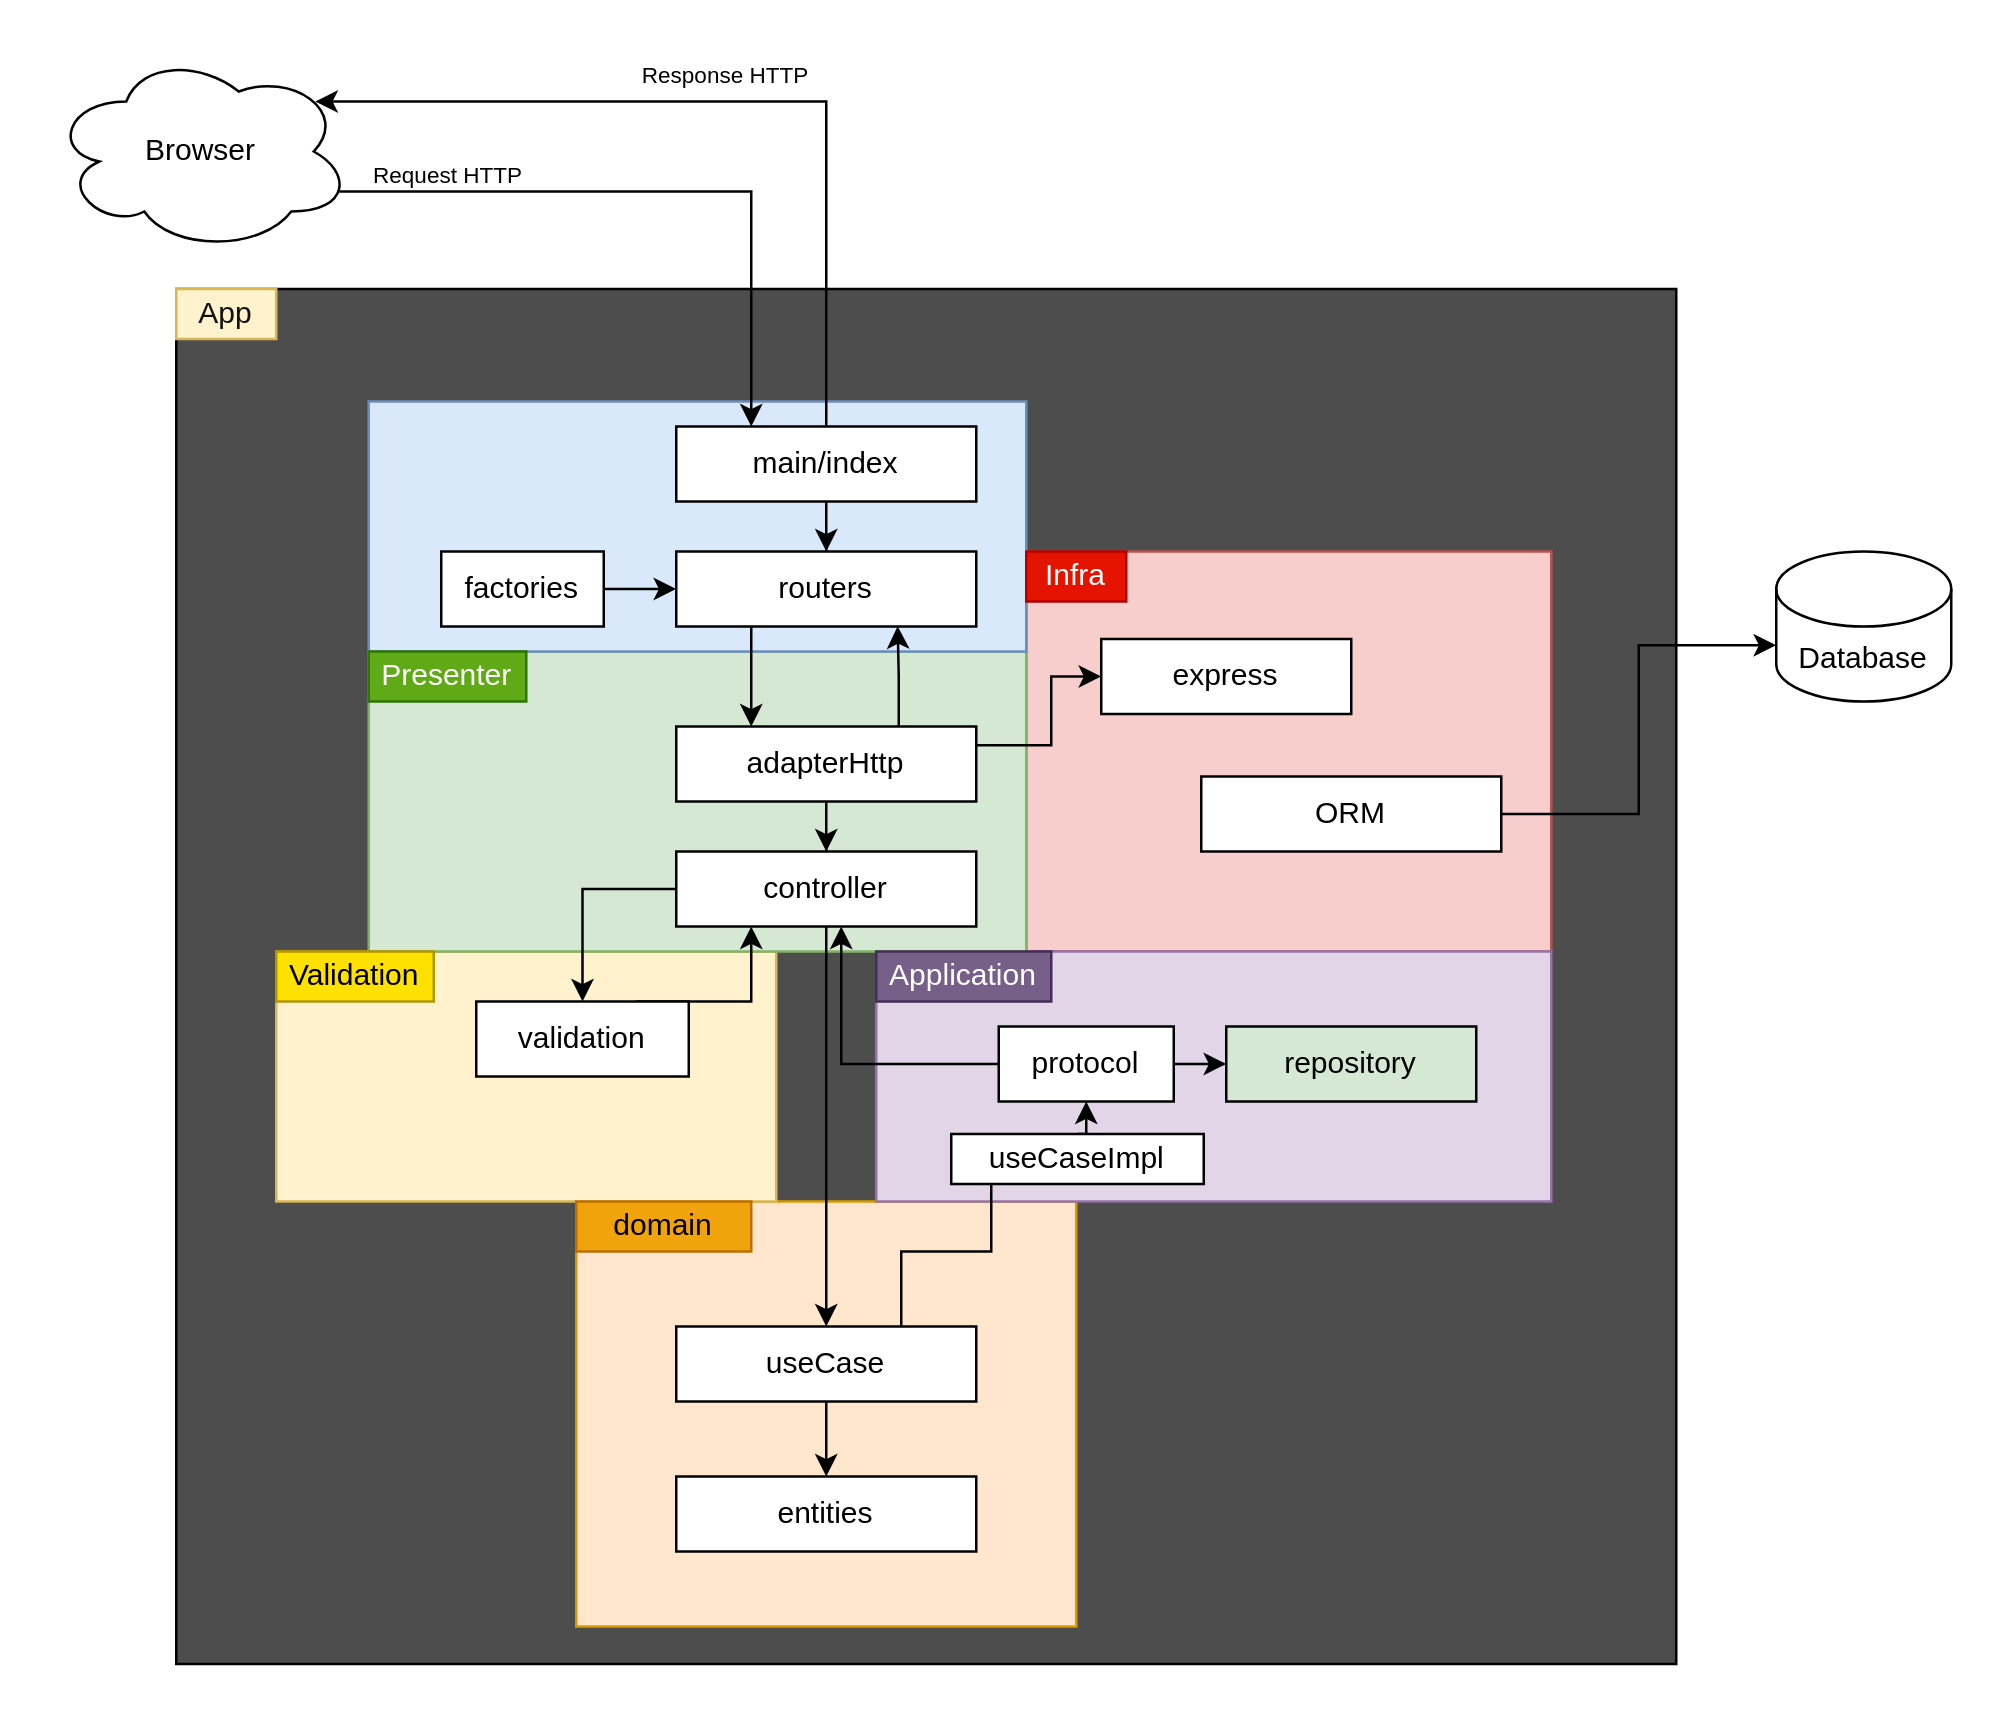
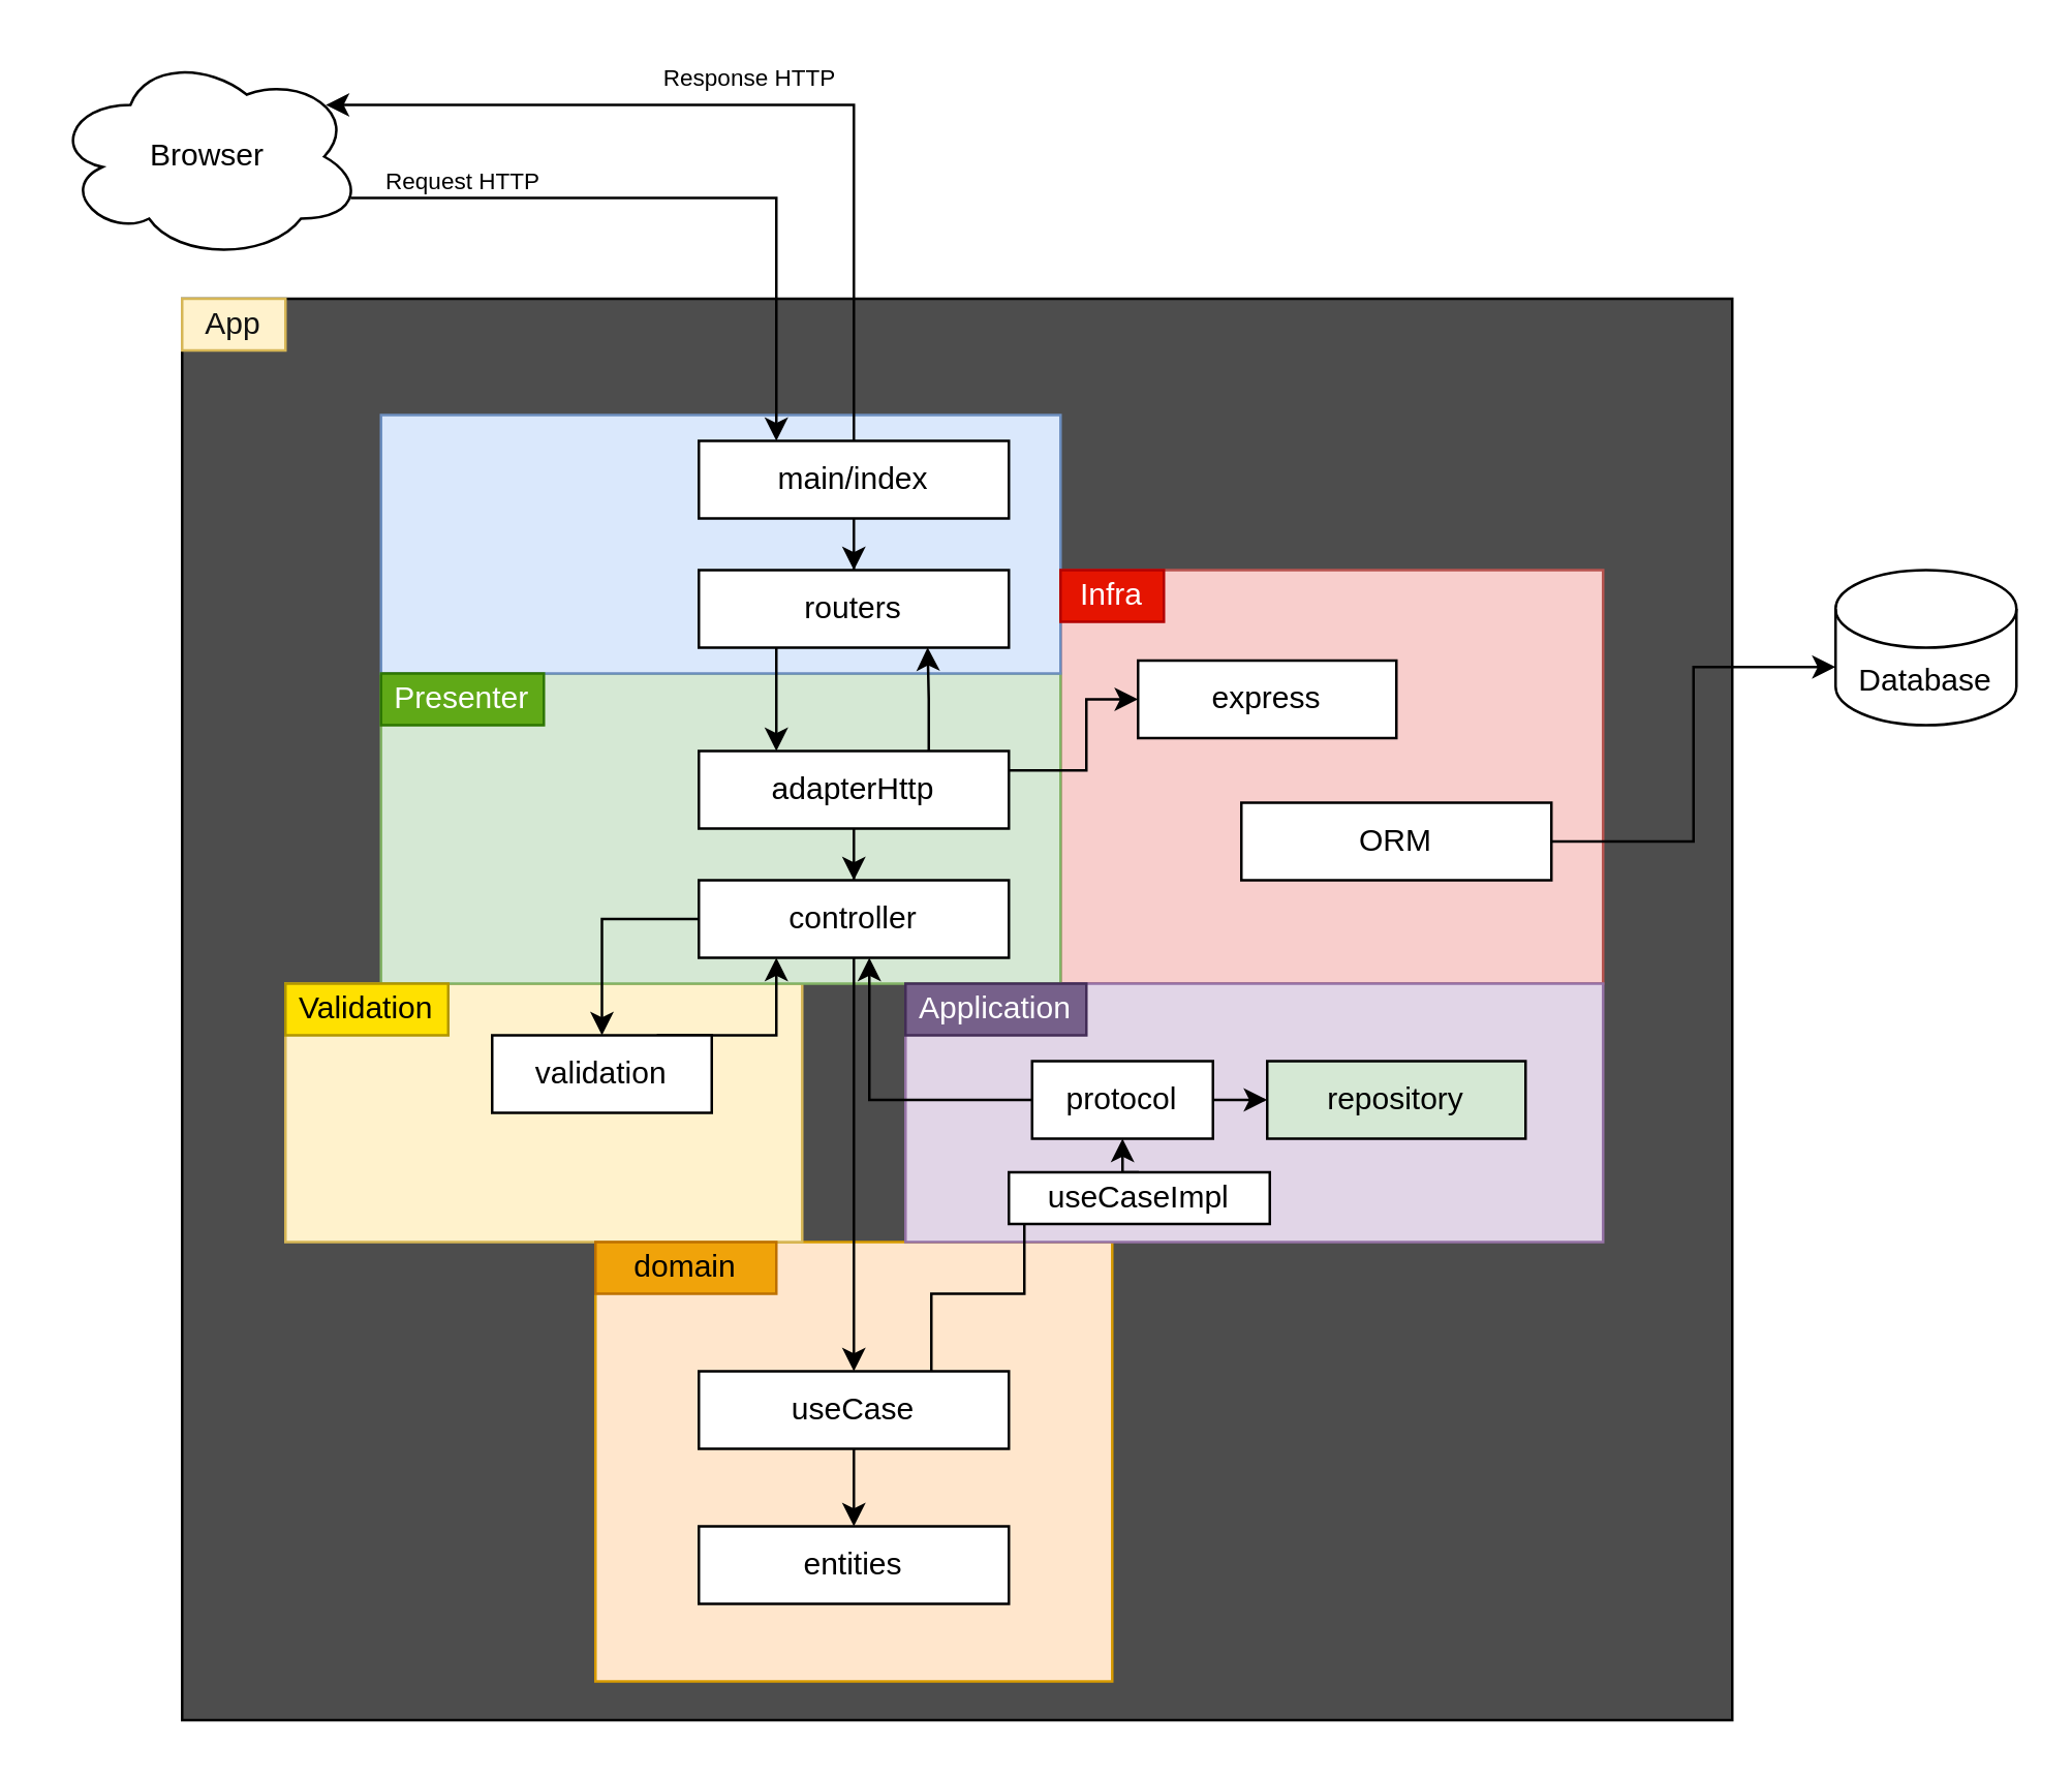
  <mxCell id="0" />
  <mxCell id="1" parent="0" />
  <mxCell id="2" value="" style="rounded=0;whiteSpace=wrap;html=1;fillColor=#4D4D4D;" parent="1" vertex="1"><mxGeometry x="70" y="115" width="600" height="550" as="geometry" /></mxCell>
  <mxCell id="3" value="" style="rounded=0;whiteSpace=wrap;html=1;strokeColor=#d79b00;fillColor=#ffe6cc;" parent="1" vertex="1"><mxGeometry x="230" y="480" width="200" height="170" as="geometry" /></mxCell>
  <mxCell id="4" value="" style="rounded=0;whiteSpace=wrap;html=1;strokeColor=#b85450;fillColor=#f8cecc;" parent="1" vertex="1"><mxGeometry x="410" y="220" width="210" height="160" as="geometry" /></mxCell>
  <mxCell id="5" value="" style="rounded=0;whiteSpace=wrap;html=1;strokeColor=#9673a6;fillColor=#e1d5e7;" parent="1" vertex="1"><mxGeometry x="350" y="380" width="270" height="100" as="geometry" /></mxCell>
  <mxCell id="6" value="" style="rounded=0;whiteSpace=wrap;html=1;strokeColor=#d6b656;fillColor=#fff2cc;" parent="1" vertex="1"><mxGeometry x="110" y="380" width="200" height="100" as="geometry" /></mxCell>
  <mxCell id="7" value="" style="rounded=0;whiteSpace=wrap;html=1;strokeColor=#82b366;fillColor=#d5e8d4;" parent="1" vertex="1"><mxGeometry x="147" y="260" width="263" height="120" as="geometry" /></mxCell>
  <mxCell id="8" value="" style="rounded=0;whiteSpace=wrap;html=1;strokeColor=#6c8ebf;fillColor=#dae8fc;" parent="1" vertex="1"><mxGeometry x="147" y="160" width="263" height="100" as="geometry" /></mxCell>
  <mxCell id="9" style="edgeStyle=orthogonalEdgeStyle;rounded=0;orthogonalLoop=1;jettySize=auto;html=1;exitX=0.96;exitY=0.7;exitDx=0;exitDy=0;exitPerimeter=0;entryX=0.25;entryY=0;entryDx=0;entryDy=0;" parent="1" source="10" target="14" edge="1"><mxGeometry relative="1" as="geometry"><Array as="points"><mxPoint x="300" y="76" /></Array></mxGeometry></mxCell>
  <mxCell id="10" value="Browser" style="ellipse;shape=cloud;whiteSpace=wrap;html=1;" parent="1" vertex="1"><mxGeometry x="20" y="20" width="120" height="80" as="geometry" /></mxCell>
  <mxCell id="11" value="Request HTTP" style="text;html=1;strokeColor=none;fillColor=none;align=center;verticalAlign=middle;whiteSpace=wrap;rounded=0;fontSize=9;" parent="1" vertex="1"><mxGeometry x="138.5" y="60" width="80" height="20" as="geometry" /></mxCell>
  <mxCell id="12" style="edgeStyle=orthogonalEdgeStyle;rounded=0;orthogonalLoop=1;jettySize=auto;html=1;entryX=0.5;entryY=0;entryDx=0;entryDy=0;" parent="1" source="14" target="18" edge="1"><mxGeometry relative="1" as="geometry" /></mxCell>
  <mxCell id="13" style="edgeStyle=orthogonalEdgeStyle;rounded=0;orthogonalLoop=1;jettySize=auto;html=1;entryX=0.88;entryY=0.25;entryDx=0;entryDy=0;entryPerimeter=0;fontSize=9;exitX=0.5;exitY=0;exitDx=0;exitDy=0;" parent="1" source="14" target="10" edge="1"><mxGeometry relative="1" as="geometry"><Array as="points"><mxPoint x="330" y="40" /></Array></mxGeometry></mxCell>
  <mxCell id="14" value="main/index" style="rounded=0;whiteSpace=wrap;html=1;" parent="1" vertex="1"><mxGeometry x="270" y="170" width="120" height="30" as="geometry" /></mxCell>
  <mxCell id="15" value="App" style="text;html=1;align=center;verticalAlign=middle;whiteSpace=wrap;rounded=0;strokeColor=#d6b656;fillColor=#fff2cc;fontColor=#121212;" parent="1" vertex="1"><mxGeometry x="70" y="115" width="40" height="20" as="geometry" /></mxCell>
  <mxCell id="16" style="edgeStyle=orthogonalEdgeStyle;rounded=0;orthogonalLoop=1;jettySize=auto;html=1;exitX=0.25;exitY=1;exitDx=0;exitDy=0;entryX=0.25;entryY=0;entryDx=0;entryDy=0;" parent="1" source="18" target="21" edge="1"><mxGeometry relative="1" as="geometry" /></mxCell>
  <mxCell id="17" style="edgeStyle=orthogonalEdgeStyle;rounded=0;orthogonalLoop=1;jettySize=auto;html=1;entryX=0;entryY=0.5;entryDx=0;entryDy=0;exitX=1;exitY=0.25;exitDx=0;exitDy=0;" parent="1" source="21" target="38" edge="1"><mxGeometry relative="1" as="geometry"><Array as="points"><mxPoint x="420" y="298" /><mxPoint x="420" y="270" /></Array></mxGeometry></mxCell>
  <mxCell id="18" value="routers" style="rounded=0;whiteSpace=wrap;html=1;" parent="1" vertex="1"><mxGeometry x="270" y="220" width="120" height="30" as="geometry" /></mxCell>
  <mxCell id="19" style="edgeStyle=orthogonalEdgeStyle;rounded=0;orthogonalLoop=1;jettySize=auto;html=1;" parent="1" source="21" target="24" edge="1"><mxGeometry relative="1" as="geometry" /></mxCell>
  <mxCell id="20" style="edgeStyle=orthogonalEdgeStyle;rounded=0;orthogonalLoop=1;jettySize=auto;html=1;entryX=0.738;entryY=0.997;entryDx=0;entryDy=0;entryPerimeter=0;exitX=0.722;exitY=0.02;exitDx=0;exitDy=0;exitPerimeter=0;" parent="1" source="21" target="18" edge="1"><mxGeometry relative="1" as="geometry"><Array as="points"><mxPoint x="359" y="291" /><mxPoint x="359" y="270" /><mxPoint x="359" y="270" /></Array></mxGeometry></mxCell>
  <mxCell id="21" value="adapterHttp" style="rounded=0;whiteSpace=wrap;html=1;" parent="1" vertex="1"><mxGeometry x="270" y="290" width="120" height="30" as="geometry" /></mxCell>
  <mxCell id="22" style="edgeStyle=orthogonalEdgeStyle;rounded=0;orthogonalLoop=1;jettySize=auto;html=1;entryX=0.5;entryY=0;entryDx=0;entryDy=0;exitX=0;exitY=0.5;exitDx=0;exitDy=0;" parent="1" source="24" target="26" edge="1"><mxGeometry relative="1" as="geometry" /></mxCell>
  <mxCell id="23" style="edgeStyle=orthogonalEdgeStyle;rounded=0;orthogonalLoop=1;jettySize=auto;html=1;" parent="1" source="24" target="28" edge="1"><mxGeometry relative="1" as="geometry" /></mxCell>
  <mxCell id="24" value="controller" style="rounded=0;whiteSpace=wrap;html=1;" parent="1" vertex="1"><mxGeometry x="270" y="340" width="120" height="30" as="geometry" /></mxCell>
  <mxCell id="25" style="edgeStyle=orthogonalEdgeStyle;rounded=0;orthogonalLoop=1;jettySize=auto;html=1;entryX=0.25;entryY=1;entryDx=0;entryDy=0;exitX=0.75;exitY=0;exitDx=0;exitDy=0;" parent="1" source="26" target="24" edge="1"><mxGeometry relative="1" as="geometry"><Array as="points"><mxPoint x="300" y="400" /></Array></mxGeometry></mxCell>
  <mxCell id="26" value="validation" style="rounded=0;whiteSpace=wrap;html=1;" parent="1" vertex="1"><mxGeometry x="190" y="400" width="85" height="30" as="geometry" /></mxCell>
  <mxCell id="27" style="edgeStyle=orthogonalEdgeStyle;rounded=0;orthogonalLoop=1;jettySize=auto;html=1;" parent="1" source="28" target="33" edge="1"><mxGeometry relative="1" as="geometry" /></mxCell>
  <mxCell id="28" value="useCase" style="rounded=0;whiteSpace=wrap;html=1;" parent="1" vertex="1"><mxGeometry x="270" y="530" width="120" height="30" as="geometry" /></mxCell>
  <mxCell id="29" value="repository" style="rounded=0;whiteSpace=wrap;html=1;fillColor=#d5e8d4;" parent="1" vertex="1"><mxGeometry x="490" y="410" width="100" height="30" as="geometry" /></mxCell>
  <mxCell id="30" value="Database" style="shape=cylinder3;whiteSpace=wrap;html=1;boundedLbl=1;backgroundOutline=1;size=15;" parent="1" vertex="1"><mxGeometry x="710" y="220" width="70" height="60" as="geometry" /></mxCell>
  <mxCell id="31" style="edgeStyle=orthogonalEdgeStyle;rounded=0;orthogonalLoop=1;jettySize=auto;html=1;entryX=0;entryY=0;entryDx=0;entryDy=37.5;entryPerimeter=0;" parent="1" source="32" target="30" edge="1"><mxGeometry relative="1" as="geometry" /></mxCell>
  <mxCell id="32" value="ORM" style="rounded=0;whiteSpace=wrap;html=1;" parent="1" vertex="1"><mxGeometry x="480" y="310" width="120" height="30" as="geometry" /></mxCell>
  <mxCell id="33" value="entities" style="rounded=0;whiteSpace=wrap;html=1;" parent="1" vertex="1"><mxGeometry x="270" y="590" width="120" height="30" as="geometry" /></mxCell>
  <mxCell id="34" value="Presenter" style="text;html=1;align=center;verticalAlign=middle;whiteSpace=wrap;rounded=0;strokeColor=#2D7600;fillColor=#60a917;fontColor=#ffffff;" parent="1" vertex="1"><mxGeometry x="147" y="260" width="63" height="20" as="geometry" /></mxCell>
  <mxCell id="35" value="Validation" style="text;html=1;align=center;verticalAlign=middle;whiteSpace=wrap;rounded=0;strokeColor=#B09500;fillColor=#FFE100;fontColor=#000000;" parent="1" vertex="1"><mxGeometry x="110" y="380" width="63" height="20" as="geometry" /></mxCell>
  <mxCell id="36" value="Infra" style="text;html=1;align=center;verticalAlign=middle;whiteSpace=wrap;rounded=0;strokeColor=#B20000;fillColor=#e51400;fontColor=#ffffff;" parent="1" vertex="1"><mxGeometry x="410" y="220" width="40" height="20" as="geometry" /></mxCell>
  <mxCell id="37" value="Application" style="text;html=1;align=center;verticalAlign=middle;whiteSpace=wrap;rounded=0;strokeColor=#432D57;fillColor=#76608a;fontColor=#ffffff;" parent="1" vertex="1"><mxGeometry x="350" y="380" width="70" height="20" as="geometry" /></mxCell>
  <mxCell id="38" value="express" style="rounded=0;whiteSpace=wrap;html=1;" parent="1" vertex="1"><mxGeometry x="440" y="255" width="100" height="30" as="geometry" /></mxCell>
  <mxCell id="39" value="domain" style="text;html=1;align=center;verticalAlign=middle;whiteSpace=wrap;rounded=0;strokeColor=#BD7000;fillColor=#f0a30a;fontColor=#000000;" parent="1" vertex="1"><mxGeometry x="230" y="480" width="70" height="20" as="geometry" /></mxCell>
- <mxCell id="40" style="edgeStyle=orthogonalEdgeStyle;rounded=0;orthogonalLoop=1;jettySize=auto;html=1;entryX=0;entryY=0.5;entryDx=0;entryDy=0;exitX=1;exitY=0.5;exitDx=0;exitDy=0;" parent="1" source="41" target="18" edge="1"><mxGeometry relative="1" as="geometry"><Array as="points" /></mxGeometry></mxCell>
- <mxCell id="41" value="factories" style="rounded=0;whiteSpace=wrap;html=1;" parent="1" vertex="1"><mxGeometry x="176" y="220" width="65" height="30" as="geometry" /></mxCell>
  <mxCell id="42" style="edgeStyle=orthogonalEdgeStyle;rounded=0;orthogonalLoop=1;jettySize=auto;html=1;entryX=0;entryY=0.5;entryDx=0;entryDy=0;" parent="1" source="44" target="29" edge="1"><mxGeometry relative="1" as="geometry" /></mxCell>
  <mxCell id="43" style="edgeStyle=orthogonalEdgeStyle;rounded=0;orthogonalLoop=1;jettySize=auto;html=1;" parent="1" source="44" edge="1"><mxGeometry relative="1" as="geometry"><mxPoint x="336" y="370" as="targetPoint" /><Array as="points"><mxPoint x="336" y="425" /><mxPoint x="336" y="370" /></Array></mxGeometry></mxCell>
  <mxCell id="44" value="protocol" style="rounded=0;whiteSpace=wrap;html=1;" parent="1" vertex="1"><mxGeometry x="399" y="410" width="70" height="30" as="geometry" /></mxCell>
  <mxCell id="45" value="Response HTTP" style="text;html=1;strokeColor=none;fillColor=none;align=center;verticalAlign=middle;whiteSpace=wrap;rounded=0;fontSize=9;" parent="1" vertex="1"><mxGeometry x="250" y="20" width="80" height="20" as="geometry" /></mxCell>
  <mxCell id="46" style="edgeStyle=orthogonalEdgeStyle;rounded=0;orthogonalLoop=1;jettySize=auto;html=1;entryX=0.75;entryY=0;entryDx=0;entryDy=0;fontSize=9;endArrow=none;" parent="1" source="48" target="28" edge="1"><mxGeometry relative="1" as="geometry"><Array as="points"><mxPoint x="396" y="500" /><mxPoint x="360" y="500" /></Array></mxGeometry></mxCell>
  <mxCell id="47" style="edgeStyle=orthogonalEdgeStyle;rounded=0;orthogonalLoop=1;jettySize=auto;html=1;entryX=0.5;entryY=1;entryDx=0;entryDy=0;fontSize=9;exitX=0.498;exitY=-0.002;exitDx=0;exitDy=0;exitPerimeter=0;" parent="1" source="48" target="44" edge="1"><mxGeometry relative="1" as="geometry"><mxPoint x="435.338" y="452.84" as="sourcePoint" /><mxPoint x="433" y="440" as="targetPoint" /><Array as="points"><mxPoint x="434" y="453" /></Array></mxGeometry></mxCell>
- <mxCell id="48" value="useCaseImpl" style="rounded=0;whiteSpace=wrap;html=1;" parent="1" vertex="1"><mxGeometry x="380" y="453" width="101" height="20" as="geometry" /></mxCell>
+ <mxCell id="48" value="useCaseImpl" style="rounded=0;whiteSpace=wrap;html=1;" parent="1" vertex="1"><mxGeometry x="390" y="453" width="101" height="20" as="geometry" /></mxCell>
